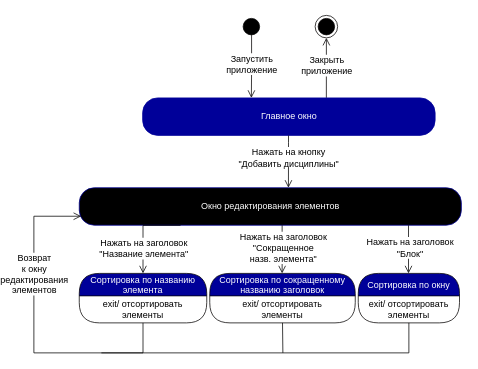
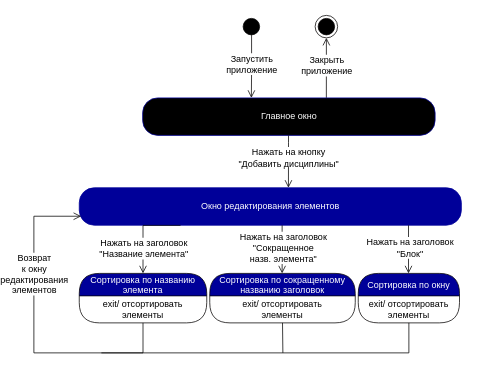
  <mxCell id="0" />
  <mxCell id="1" parent="0" />
  <mxCell id="2" value="" style="ellipse;html=1;shape=startState;fillColor=#000000;strokeColor=#000000;fontColor=#000099;" parent="1" vertex="1"><mxGeometry x="295.5" y="20" width="30" height="30" as="geometry" /></mxCell>
  <mxCell id="3" value="&lt;font style=&quot;font-size: 12px&quot;&gt;Запустить &lt;br&gt;приложение&lt;/font&gt;" style="edgeStyle=orthogonalEdgeStyle;html=1;verticalAlign=bottom;endArrow=open;endSize=8;strokeColor=#030000;rounded=0;exitX=0.509;exitY=0.876;exitDx=0;exitDy=0;exitPerimeter=0;spacingBottom=-14;fontSize=10;" parent="1" source="2" edge="1"><mxGeometry relative="1" as="geometry"><mxPoint x="310.5" y="130" as="targetPoint" /><mxPoint x="280.5" y="90" as="sourcePoint" /></mxGeometry></mxCell>
  <mxCell id="4" value="&lt;font style=&quot;font-size: 12px&quot;&gt;Закрыть&lt;br&gt;приложение&lt;/font&gt;" style="edgeStyle=orthogonalEdgeStyle;html=1;verticalAlign=bottom;endArrow=open;endSize=8;strokeColor=#030000;rounded=0;spacingBottom=-14;fontSize=10;entryX=0.5;entryY=1;entryDx=0;entryDy=0;exitX=0.781;exitY=0;exitDx=0;exitDy=0;exitPerimeter=0;" parent="1" target="5" edge="1"><mxGeometry relative="1" as="geometry"><mxPoint x="505.5" y="100" as="targetPoint" /><mxPoint x="410.46" y="130" as="sourcePoint" /><Array as="points"><mxPoint x="410.5" y="90" /><mxPoint x="410.5" y="90" /></Array></mxGeometry></mxCell>
  <mxCell id="5" value="" style="ellipse;html=1;shape=endState;fillColor=#000000;strokeColor=#030000;" parent="1" vertex="1"><mxGeometry x="395.5" y="20" width="30" height="30" as="geometry" /></mxCell>
- <mxCell id="6" value="Главное окно" style="rounded=1;whiteSpace=wrap;html=1;arcSize=40;fontColor=#FFFFFF;fillColor=#000099;strokeColor=#000099;" parent="1" vertex="1"><mxGeometry x="165.5" y="130" width="390" height="50" as="geometry" /></mxCell>
+ <mxCell id="6" value="Главное окно" style="rounded=1;whiteSpace=wrap;html=1;arcSize=40;fontColor=#FFFFFF;fillColor=#000000;strokeColor=#000099;" parent="1" vertex="1"><mxGeometry x="165.5" y="130" width="390" height="50" as="geometry" /></mxCell>
  <mxCell id="7" value="" style="edgeStyle=orthogonalEdgeStyle;html=1;verticalAlign=bottom;endArrow=open;endSize=8;strokeColor=#000000;rounded=0;fontSize=10;exitX=0.097;exitY=1.006;exitDx=0;exitDy=0;exitPerimeter=0;entryX=0.154;entryY=0;entryDx=0;entryDy=0;entryPerimeter=0;" parent="1" edge="1"><mxGeometry relative="1" as="geometry"><mxPoint x="359.913" y="249.82" as="targetPoint" /><mxPoint x="360.02" y="180.12" as="sourcePoint" /><Array as="points"><mxPoint x="359.85" y="189.82" /></Array></mxGeometry></mxCell>
  <mxCell id="8" value="Нажать на кнопку&lt;br&gt;&quot;Добавить дисциплины&quot;" style="edgeLabel;html=1;align=center;verticalAlign=middle;resizable=0;points=[];fontSize=12;" parent="7" vertex="1" connectable="0"><mxGeometry x="-0.252" y="2" relative="1" as="geometry"><mxPoint x="-2" y="3" as="offset" /></mxGeometry></mxCell>
  <mxCell id="9" value="Сортировка по названию &#10;элемента" style="swimlane;fontStyle=0;align=center;verticalAlign=middle;childLayout=stackLayout;horizontal=1;startSize=30;horizontalStack=0;resizeParent=0;resizeLast=1;container=0;fontColor=#FFFFFF;collapsible=0;rounded=1;arcSize=30;strokeColor=#030000;fillColor=#000099;swimlaneFillColor=#FFFFFF;dropTarget=0;fontSize=12;" parent="1" vertex="1"><mxGeometry x="81" y="364" width="170" height="66" as="geometry" /></mxCell>
  <mxCell id="10" value="exit/ отсортировать элементы" style="text;html=1;strokeColor=none;fillColor=none;align=center;verticalAlign=middle;spacingLeft=4;spacingRight=4;whiteSpace=wrap;overflow=hidden;rotatable=0;fontColor=#000000;fontSize=12;" parent="9" vertex="1"><mxGeometry y="30" width="170" height="36" as="geometry" /></mxCell>
- <mxCell id="11" value="Окно редактирования элементов" style="rounded=1;whiteSpace=wrap;html=1;arcSize=40;fontColor=#FFFFFF;fillColor=#000000;strokeColor=#000099;" parent="1" vertex="1"><mxGeometry x="81" y="249.82" width="509.5" height="50" as="geometry" /></mxCell>
+ <mxCell id="11" value="Окно редактирования элементов" style="rounded=1;whiteSpace=wrap;html=1;arcSize=40;fontColor=#FFFFFF;fillColor=#000099;strokeColor=#000099;" parent="1" vertex="1"><mxGeometry x="81" y="249.82" width="509.5" height="50" as="geometry" /></mxCell>
  <mxCell id="12" value="" style="edgeStyle=orthogonalEdgeStyle;html=1;verticalAlign=bottom;endArrow=open;endSize=8;strokeColor=#000000;rounded=0;fontSize=10;entryX=0.5;entryY=0;entryDx=0;entryDy=0;" parent="1" target="9" edge="1"><mxGeometry relative="1" as="geometry"><mxPoint x="-38" y="369.82" as="targetPoint" /><mxPoint x="216" y="300" as="sourcePoint" /><Array as="points"><mxPoint x="216" y="300" /></Array></mxGeometry></mxCell>
  <mxCell id="13" value="Нажать на заголовок &lt;br&gt;&quot;Название элемента&quot;" style="edgeLabel;html=1;align=center;verticalAlign=middle;resizable=0;points=[];fontSize=12;" parent="12" vertex="1" connectable="0"><mxGeometry x="-0.252" y="2" relative="1" as="geometry"><mxPoint x="-7" y="28" as="offset" /></mxGeometry></mxCell>
  <mxCell id="14" value="" style="edgeStyle=orthogonalEdgeStyle;html=1;verticalAlign=bottom;endArrow=open;endSize=8;strokeColor=#000000;rounded=0;fontSize=10;exitX=0.5;exitY=1;exitDx=0;exitDy=0;" parent="1" source="10" edge="1"><mxGeometry relative="1" as="geometry"><mxPoint x="83.5" y="287.82" as="targetPoint" /><mxPoint x="165.5" y="480" as="sourcePoint" /><Array as="points"><mxPoint x="166.5" y="470" /><mxPoint x="20.5" y="470" /><mxPoint x="20.5" y="288" /></Array></mxGeometry></mxCell>
  <mxCell id="15" value="Возврат &lt;br&gt;к окну&lt;br&gt;редактирования&lt;br&gt;элементов" style="edgeLabel;html=1;align=center;verticalAlign=middle;resizable=0;points=[];fontSize=12;" parent="14" vertex="1" connectable="0"><mxGeometry x="-0.252" y="2" relative="1" as="geometry"><mxPoint x="-25" y="-108" as="offset" /></mxGeometry></mxCell>
  <mxCell id="16" value="" style="edgeStyle=orthogonalEdgeStyle;html=1;verticalAlign=bottom;endArrow=open;endSize=8;strokeColor=#000000;rounded=0;fontSize=10;exitX=0.477;exitY=1.04;exitDx=0;exitDy=0;exitPerimeter=0;" parent="1" edge="1"><mxGeometry relative="1" as="geometry"><mxPoint x="351.5" y="364" as="targetPoint" /><mxPoint x="350.915" y="299.82" as="sourcePoint" /><Array as="points"><mxPoint x="351.32" y="363.82" /></Array></mxGeometry></mxCell>
  <mxCell id="17" value="Нажать на заголовок&lt;br&gt;&quot;Сокращенное &lt;br&gt;назв. элемента&quot;" style="edgeLabel;html=1;align=center;verticalAlign=middle;resizable=0;points=[];fontSize=12;" parent="16" vertex="1" connectable="0"><mxGeometry x="-0.252" y="2" relative="1" as="geometry"><mxPoint x="-1" y="6" as="offset" /></mxGeometry></mxCell>
  <mxCell id="18" value="" style="endArrow=none;html=1;rounded=0;" parent="1" edge="1"><mxGeometry width="50" height="50" relative="1" as="geometry"><mxPoint x="110.5" y="470" as="sourcePoint" /><mxPoint x="520.5" y="470" as="targetPoint" /></mxGeometry></mxCell>
  <mxCell id="19" value="Сортировка по сокращенному&#10;названию заголовок" style="swimlane;fontStyle=0;align=center;verticalAlign=middle;childLayout=stackLayout;horizontal=1;startSize=30;horizontalStack=0;resizeParent=0;resizeLast=1;container=0;fontColor=#FFFFFF;collapsible=0;rounded=1;arcSize=30;strokeColor=#030000;fillColor=#000099;swimlaneFillColor=#FFFFFF;dropTarget=0;fontSize=12;" parent="1" vertex="1"><mxGeometry x="255" y="364" width="194" height="66" as="geometry" /></mxCell>
  <mxCell id="20" value="exit/ отсортировать&lt;br&gt;элементы" style="text;html=1;strokeColor=none;fillColor=none;align=center;verticalAlign=middle;spacingLeft=4;spacingRight=4;whiteSpace=wrap;overflow=hidden;rotatable=0;fontColor=#000000;fontSize=12;" parent="19" vertex="1"><mxGeometry y="30" width="194" height="36" as="geometry" /></mxCell>
  <mxCell id="21" value="exit/ отсортированные &lt;br&gt;элементы" style="text;html=1;strokeColor=none;fillColor=none;align=center;verticalAlign=middle;spacingLeft=4;spacingRight=4;whiteSpace=wrap;overflow=hidden;rotatable=0;fontColor=#000000;fontSize=12;" parent="19" vertex="1"><mxGeometry y="66" width="194" as="geometry" /></mxCell>
  <mxCell id="22" value="" style="edgeStyle=orthogonalEdgeStyle;html=1;verticalAlign=bottom;endArrow=open;endSize=8;strokeColor=#000000;rounded=0;fontSize=10;exitX=0.477;exitY=1.04;exitDx=0;exitDy=0;exitPerimeter=0;" parent="1" edge="1"><mxGeometry relative="1" as="geometry"><mxPoint x="520" y="364" as="targetPoint" /><mxPoint x="520" y="299.82" as="sourcePoint" /><Array as="points"><mxPoint x="519.82" y="363.82" /></Array></mxGeometry></mxCell>
  <mxCell id="23" value="Нажать на заголовок&lt;br&gt;&quot;Блок&quot;" style="edgeLabel;html=1;align=center;verticalAlign=middle;resizable=0;points=[];fontSize=12;" parent="22" vertex="1" connectable="0"><mxGeometry x="-0.252" y="2" relative="1" as="geometry"><mxPoint x="-1" y="6" as="offset" /></mxGeometry></mxCell>
  <mxCell id="24" value="Сортировка по окну" style="swimlane;fontStyle=0;align=center;verticalAlign=middle;childLayout=stackLayout;horizontal=1;startSize=30;horizontalStack=0;resizeParent=0;resizeLast=1;container=0;fontColor=#FFFFFF;collapsible=0;rounded=1;arcSize=30;strokeColor=#030000;fillColor=#000099;swimlaneFillColor=#FFFFFF;dropTarget=0;fontSize=12;" parent="1" vertex="1"><mxGeometry x="453" y="364" width="135" height="66" as="geometry" /></mxCell>
  <mxCell id="25" value="exit/ отсортировать&lt;br&gt;элементы" style="text;html=1;strokeColor=none;fillColor=none;align=center;verticalAlign=middle;spacingLeft=4;spacingRight=4;whiteSpace=wrap;overflow=hidden;rotatable=0;fontColor=#000000;fontSize=12;" parent="24" vertex="1"><mxGeometry y="30" width="135" height="36" as="geometry" /></mxCell>
  <mxCell id="26" value="" style="endArrow=none;html=1;rounded=0;entryX=0;entryY=0;entryDx=0;entryDy=0;" parent="1" target="21" edge="1"><mxGeometry width="50" height="50" relative="1" as="geometry"><mxPoint x="352.5" y="470" as="sourcePoint" /><mxPoint x="380.5" y="480" as="targetPoint" /></mxGeometry></mxCell>
  <mxCell id="27" value="" style="endArrow=none;html=1;rounded=0;entryX=0.5;entryY=1;entryDx=0;entryDy=0;" parent="1" target="25" edge="1"><mxGeometry width="50" height="50" relative="1" as="geometry"><mxPoint x="520.5" y="470" as="sourcePoint" /><mxPoint x="540.5" y="490" as="targetPoint" /></mxGeometry></mxCell>
